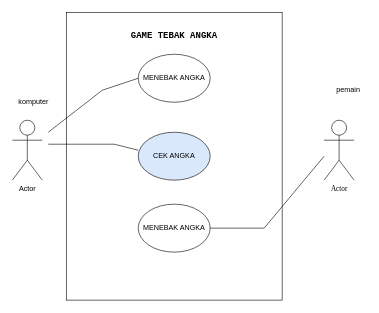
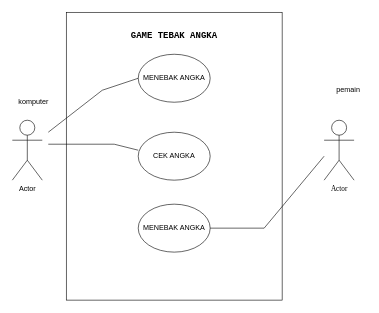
  <mxCell id="0" />
  <mxCell id="1" parent="0" />
  <mxCell id="2" value="Actor" style="shape=umlActor;verticalLabelPosition=bottom;verticalAlign=top;html=1;outlineConnect=0;" vertex="1" parent="1"><mxGeometry x="20" y="200" width="50" height="100" as="geometry" /></mxCell>
  <mxCell id="3" value="&lt;h5 style=&quot;font-size: 15px;&quot;&gt;GAME TEBAK ANGKA&lt;/h5&gt;" style="rounded=0;whiteSpace=wrap;html=1;fontFamily=Courier New;fontSize=15;spacingTop=-400;" vertex="1" parent="1"><mxGeometry x="110" y="20" width="360" height="480" as="geometry" /></mxCell>
  <mxCell id="4" value="MENEBAK ANGKA" style="ellipse;whiteSpace=wrap;html=1;" vertex="1" parent="1"><mxGeometry x="230" y="90" width="120" height="80" as="geometry" /></mxCell>
- <mxCell id="5" value="CEK ANGKA" style="ellipse;whiteSpace=wrap;html=1;fillColor=#dae8fc;" vertex="1" parent="1"><mxGeometry x="230" y="220" width="120" height="80" as="geometry" /></mxCell>
+ <mxCell id="5" value="CEK ANGKA" style="ellipse;whiteSpace=wrap;html=1;" vertex="1" parent="1"><mxGeometry x="230" y="220" width="120" height="80" as="geometry" /></mxCell>
  <mxCell id="6" value="MENEBAK ANGKA" style="ellipse;whiteSpace=wrap;html=1;" vertex="1" parent="1"><mxGeometry x="230" y="340" width="120" height="80" as="geometry" /></mxCell>
  <mxCell id="7" value="" style="endArrow=none;html=1;rounded=0;exitX=1;exitY=0.5;exitDx=0;exitDy=0;" edge="1" parent="1" source="6"><mxGeometry width="50" height="50" relative="1" as="geometry"><mxPoint x="270" y="280" as="sourcePoint" /><mxPoint x="540" y="260" as="targetPoint" /><Array as="points"><mxPoint x="440" y="380" /></Array></mxGeometry></mxCell>
  <mxCell id="8" value="" style="endArrow=none;html=1;rounded=0;" edge="1" parent="1"><mxGeometry width="50" height="50" relative="1" as="geometry"><mxPoint x="80" y="240" as="sourcePoint" /><mxPoint x="230" y="250" as="targetPoint" /><Array as="points"><mxPoint x="190" y="240" /></Array></mxGeometry></mxCell>
  <mxCell id="9" value="" style="endArrow=none;html=1;rounded=0;entryX=0;entryY=0.5;entryDx=0;entryDy=0;" edge="1" parent="1" target="4"><mxGeometry width="50" height="50" relative="1" as="geometry"><mxPoint x="80" y="220" as="sourcePoint" /><mxPoint x="320" y="230" as="targetPoint" /><Array as="points"><mxPoint x="170" y="150" /></Array></mxGeometry></mxCell>
  <mxCell id="10" value="pemain&lt;br&gt;" style="text;html=1;align=center;verticalAlign=middle;resizable=0;points=[];autosize=1;strokeColor=none;fillColor=none;" vertex="1" parent="1"><mxGeometry x="550" y="135" width="60" height="30" as="geometry" /></mxCell>
  <mxCell id="11" value="komputer&lt;br&gt;" style="text;html=1;align=center;verticalAlign=middle;resizable=0;points=[];autosize=1;strokeColor=none;fillColor=none;" vertex="1" parent="1"><mxGeometry x="20" y="155" width="70" height="30" as="geometry" /></mxCell>
  <mxCell id="12" value="Actor" style="shape=umlActor;verticalLabelPosition=bottom;verticalAlign=top;html=1;outlineConnect=0;fontFamily=Verdana;" vertex="1" parent="1"><mxGeometry x="540" y="200" width="50" height="100" as="geometry" /></mxCell>
